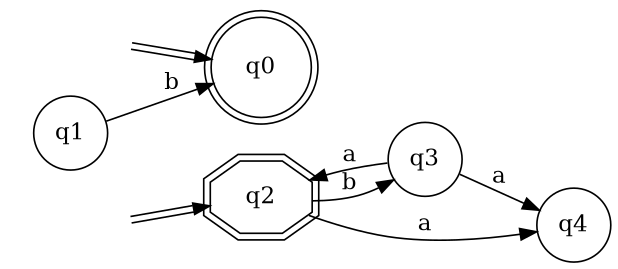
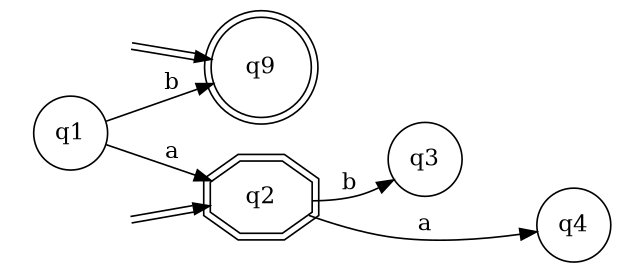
  digraph {
    rankdir=LR
    node [shape=circle]
-   n1 [label=q0 peripheries=2]
+   n1 [label=q9 peripheries=2]
    n2 [label=q1]
    n3 [label=q2 peripheries=2 shape=octagon]
    n4 [label=q3]
    n5 [label=q4]
    start0 [style=invis shape=""]
    start2 [style=invis shape=""]
    n2 -> n1 [label=b]
    n3 -> n4 [label=b]
    n3 -> n5 [label=a]
-   n4 -> n3 [label=a]
-   n4 -> n5 [label=a]
+   n2 -> n3 [label=a]
    start0 -> n1 [color="black:white:black"]
    start2 -> n3 [color="black:white:black"]
  }
